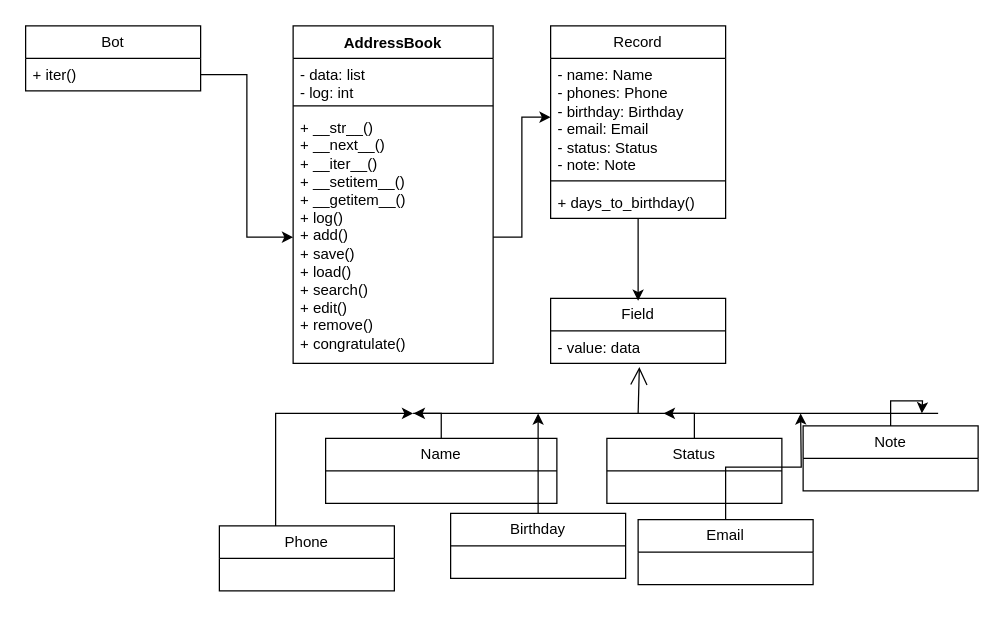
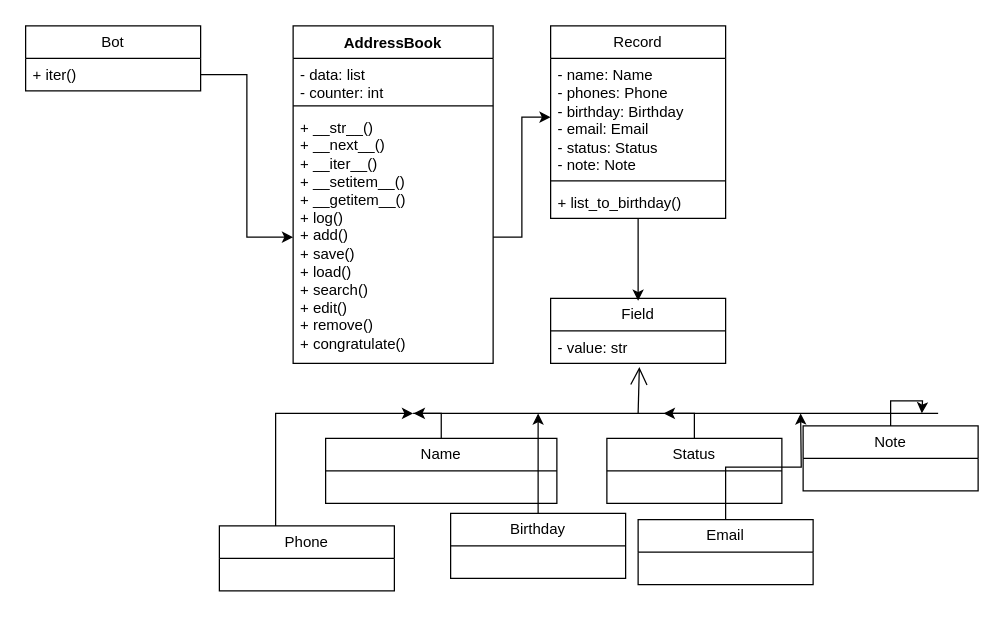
  <mxCell id="0" />
  <mxCell id="1" parent="0" />
  <mxCell id="2" value="Bot" style="swimlane;fontStyle=0;childLayout=stackLayout;horizontal=1;startSize=26;fillColor=none;horizontalStack=0;resizeParent=1;resizeParentMax=0;resizeLast=0;collapsible=1;marginBottom=0;whiteSpace=wrap;html=1;" vertex="1" parent="1"><mxGeometry x="20" y="20" width="140" height="52" as="geometry" /></mxCell>
  <mxCell id="3" value="+ iter()" style="text;strokeColor=none;fillColor=none;align=left;verticalAlign=top;spacingLeft=4;spacingRight=4;overflow=hidden;rotatable=0;points=[[0,0.5],[1,0.5]];portConstraint=eastwest;whiteSpace=wrap;html=1;" vertex="1" parent="2"><mxGeometry y="26" width="140" height="26" as="geometry" /></mxCell>
  <mxCell id="4" value="AddressBook" style="swimlane;fontStyle=1;align=center;verticalAlign=top;childLayout=stackLayout;horizontal=1;startSize=26;horizontalStack=0;resizeParent=1;resizeParentMax=0;resizeLast=0;collapsible=1;marginBottom=0;whiteSpace=wrap;html=1;" vertex="1" parent="1"><mxGeometry x="234" y="20" width="160" height="270" as="geometry" /></mxCell>
- <mxCell id="5" value="- data: list&lt;br&gt;- log: int" style="text;strokeColor=none;fillColor=none;align=left;verticalAlign=top;spacingLeft=4;spacingRight=4;overflow=hidden;rotatable=0;points=[[0,0.5],[1,0.5]];portConstraint=eastwest;whiteSpace=wrap;html=1;" vertex="1" parent="4"><mxGeometry y="26" width="160" height="34" as="geometry" /></mxCell>
+ <mxCell id="5" value="- data: list&lt;br&gt;- counter: int" style="text;strokeColor=none;fillColor=none;align=left;verticalAlign=top;spacingLeft=4;spacingRight=4;overflow=hidden;rotatable=0;points=[[0,0.5],[1,0.5]];portConstraint=eastwest;whiteSpace=wrap;html=1;" vertex="1" parent="4"><mxGeometry y="26" width="160" height="34" as="geometry" /></mxCell>
  <mxCell id="6" value="" style="line;strokeWidth=1;fillColor=none;align=left;verticalAlign=middle;spacingTop=-1;spacingLeft=3;spacingRight=3;rotatable=0;labelPosition=right;points=[];portConstraint=eastwest;strokeColor=inherit;" vertex="1" parent="4"><mxGeometry y="60" width="160" height="8" as="geometry" /></mxCell>
  <mxCell id="7" value="+ __str__()&lt;br&gt;+ __next__()&lt;br&gt;+ __iter__()&lt;br&gt;+ __setitem__()&lt;br&gt;+ __getitem__()&lt;br&gt;+ log()&lt;br&gt;+ add()&lt;br&gt;+ save()&lt;br&gt;+ load()&lt;br&gt;+ search()&lt;br&gt;+ edit()&lt;br&gt;+ remove()&lt;br&gt;+ congratulate()" style="text;strokeColor=none;fillColor=none;align=left;verticalAlign=top;spacingLeft=4;spacingRight=4;overflow=hidden;rotatable=0;points=[[0,0.5],[1,0.5]];portConstraint=eastwest;whiteSpace=wrap;html=1;" vertex="1" parent="4"><mxGeometry y="68" width="160" height="202" as="geometry" /></mxCell>
  <mxCell id="8" style="edgeStyle=orthogonalEdgeStyle;rounded=0;orthogonalLoop=1;jettySize=auto;html=1;" edge="1" parent="1" source="9"><mxGeometry relative="1" as="geometry"><mxPoint x="510" y="240" as="targetPoint" /></mxGeometry></mxCell>
  <mxCell id="9" value="Record" style="swimlane;fontStyle=0;childLayout=stackLayout;horizontal=1;startSize=26;fillColor=none;horizontalStack=0;resizeParent=1;resizeParentMax=0;resizeLast=0;collapsible=1;marginBottom=0;whiteSpace=wrap;html=1;" vertex="1" parent="1"><mxGeometry x="440" y="20" width="140" height="154" as="geometry" /></mxCell>
  <mxCell id="10" value="- name: Name&lt;br&gt;- phones: Phone&lt;br&gt;- birthday: Birthday&lt;br&gt;- email: Email&lt;br&gt;- status: Status&lt;br&gt;- note: Note" style="text;strokeColor=none;fillColor=none;align=left;verticalAlign=top;spacingLeft=4;spacingRight=4;overflow=hidden;rotatable=0;points=[[0,0.5],[1,0.5]];portConstraint=eastwest;whiteSpace=wrap;html=1;" vertex="1" parent="9"><mxGeometry y="26" width="140" height="94" as="geometry" /></mxCell>
  <mxCell id="11" value="" style="line;strokeWidth=1;fillColor=none;align=left;verticalAlign=middle;spacingTop=-1;spacingLeft=3;spacingRight=3;rotatable=0;labelPosition=right;points=[];portConstraint=eastwest;strokeColor=inherit;" vertex="1" parent="9"><mxGeometry y="120" width="140" height="8" as="geometry" /></mxCell>
- <mxCell id="12" value="+ days_to_birthday()" style="text;strokeColor=none;fillColor=none;align=left;verticalAlign=top;spacingLeft=4;spacingRight=4;overflow=hidden;rotatable=0;points=[[0,0.5],[1,0.5]];portConstraint=eastwest;whiteSpace=wrap;html=1;" vertex="1" parent="9"><mxGeometry y="128" width="140" height="26" as="geometry" /></mxCell>
+ <mxCell id="12" value="+ list_to_birthday()" style="text;strokeColor=none;fillColor=none;align=left;verticalAlign=top;spacingLeft=4;spacingRight=4;overflow=hidden;rotatable=0;points=[[0,0.5],[1,0.5]];portConstraint=eastwest;whiteSpace=wrap;html=1;" vertex="1" parent="9"><mxGeometry y="128" width="140" height="26" as="geometry" /></mxCell>
  <mxCell id="13" value="Field" style="swimlane;fontStyle=0;childLayout=stackLayout;horizontal=1;startSize=26;fillColor=none;horizontalStack=0;resizeParent=1;resizeParentMax=0;resizeLast=0;collapsible=1;marginBottom=0;whiteSpace=wrap;html=1;" vertex="1" parent="1"><mxGeometry x="440" y="238" width="140" height="52" as="geometry" /></mxCell>
- <mxCell id="14" value="- value: data" style="text;strokeColor=none;fillColor=none;align=left;verticalAlign=top;spacingLeft=4;spacingRight=4;overflow=hidden;rotatable=0;points=[[0,0.5],[1,0.5]];portConstraint=eastwest;whiteSpace=wrap;html=1;" vertex="1" parent="13"><mxGeometry y="26" width="140" height="26" as="geometry" /></mxCell>
+ <mxCell id="14" value="- value: str" style="text;strokeColor=none;fillColor=none;align=left;verticalAlign=top;spacingLeft=4;spacingRight=4;overflow=hidden;rotatable=0;points=[[0,0.5],[1,0.5]];portConstraint=eastwest;whiteSpace=wrap;html=1;" vertex="1" parent="13"><mxGeometry y="26" width="140" height="26" as="geometry" /></mxCell>
  <mxCell id="15" style="edgeStyle=orthogonalEdgeStyle;rounded=0;orthogonalLoop=1;jettySize=auto;html=1;" edge="1" parent="1" source="16"><mxGeometry relative="1" as="geometry"><mxPoint x="330" y="330" as="targetPoint" /></mxGeometry></mxCell>
  <mxCell id="16" value="Name" style="swimlane;fontStyle=0;childLayout=stackLayout;horizontal=1;startSize=26;fillColor=none;horizontalStack=0;resizeParent=1;resizeParentMax=0;resizeLast=0;collapsible=1;marginBottom=0;whiteSpace=wrap;html=1;" vertex="1" parent="1"><mxGeometry x="260" y="350" width="185" height="52" as="geometry" /></mxCell>
  <mxCell id="17" style="edgeStyle=orthogonalEdgeStyle;rounded=0;orthogonalLoop=1;jettySize=auto;html=1;" edge="1" parent="1" source="18"><mxGeometry relative="1" as="geometry"><mxPoint x="640" y="330" as="targetPoint" /></mxGeometry></mxCell>
  <mxCell id="18" value="Email" style="swimlane;fontStyle=0;childLayout=stackLayout;horizontal=1;startSize=26;fillColor=none;horizontalStack=0;resizeParent=1;resizeParentMax=0;resizeLast=0;collapsible=1;marginBottom=0;whiteSpace=wrap;html=1;" vertex="1" parent="1"><mxGeometry x="510" y="415" width="140" height="52" as="geometry" /></mxCell>
  <mxCell id="19" style="edgeStyle=orthogonalEdgeStyle;rounded=0;orthogonalLoop=1;jettySize=auto;html=1;" edge="1" parent="1" source="20"><mxGeometry relative="1" as="geometry"><mxPoint x="330" y="330" as="targetPoint" /><Array as="points"><mxPoint x="220" y="330" /></Array></mxGeometry></mxCell>
  <mxCell id="20" value="Phone" style="swimlane;fontStyle=0;childLayout=stackLayout;horizontal=1;startSize=26;fillColor=none;horizontalStack=0;resizeParent=1;resizeParentMax=0;resizeLast=0;collapsible=1;marginBottom=0;whiteSpace=wrap;html=1;" vertex="1" parent="1"><mxGeometry x="175" y="420" width="140" height="52" as="geometry" /></mxCell>
  <mxCell id="21" style="edgeStyle=orthogonalEdgeStyle;rounded=0;orthogonalLoop=1;jettySize=auto;html=1;" edge="1" parent="1" source="22"><mxGeometry relative="1" as="geometry"><mxPoint x="430" y="330" as="targetPoint" /></mxGeometry></mxCell>
  <mxCell id="22" value="Birthday" style="swimlane;fontStyle=0;childLayout=stackLayout;horizontal=1;startSize=26;fillColor=none;horizontalStack=0;resizeParent=1;resizeParentMax=0;resizeLast=0;collapsible=1;marginBottom=0;whiteSpace=wrap;html=1;" vertex="1" parent="1"><mxGeometry x="360" y="410" width="140" height="52" as="geometry" /></mxCell>
  <mxCell id="23" style="edgeStyle=orthogonalEdgeStyle;rounded=0;orthogonalLoop=1;jettySize=auto;html=1;" edge="1" parent="1" source="24"><mxGeometry relative="1" as="geometry"><mxPoint x="737" y="330" as="targetPoint" /></mxGeometry></mxCell>
  <mxCell id="24" value="Note" style="swimlane;fontStyle=0;childLayout=stackLayout;horizontal=1;startSize=26;fillColor=none;horizontalStack=0;resizeParent=1;resizeParentMax=0;resizeLast=0;collapsible=1;marginBottom=0;whiteSpace=wrap;html=1;" vertex="1" parent="1"><mxGeometry x="642" y="340" width="140" height="52" as="geometry" /></mxCell>
  <mxCell id="25" style="edgeStyle=orthogonalEdgeStyle;rounded=0;orthogonalLoop=1;jettySize=auto;html=1;" edge="1" parent="1" source="26"><mxGeometry relative="1" as="geometry"><mxPoint x="530" y="330" as="targetPoint" /></mxGeometry></mxCell>
  <mxCell id="26" value="Status" style="swimlane;fontStyle=0;childLayout=stackLayout;horizontal=1;startSize=26;fillColor=none;horizontalStack=0;resizeParent=1;resizeParentMax=0;resizeLast=0;collapsible=1;marginBottom=0;whiteSpace=wrap;html=1;" vertex="1" parent="1"><mxGeometry x="485" y="350" width="140" height="52" as="geometry" /></mxCell>
  <mxCell id="27" value="" style="edgeStyle=orthogonalEdgeStyle;rounded=0;orthogonalLoop=1;jettySize=auto;html=1;" edge="1" parent="1" source="3" target="7"><mxGeometry relative="1" as="geometry" /></mxCell>
  <mxCell id="28" value="" style="edgeStyle=orthogonalEdgeStyle;rounded=0;orthogonalLoop=1;jettySize=auto;html=1;" edge="1" parent="1" source="7" target="10"><mxGeometry relative="1" as="geometry" /></mxCell>
  <mxCell id="29" value="" style="endArrow=none;html=1;rounded=0;" edge="1" parent="1"><mxGeometry width="50" height="50" relative="1" as="geometry"><mxPoint x="330" y="330" as="sourcePoint" /><mxPoint x="750" y="330" as="targetPoint" /></mxGeometry></mxCell>
  <mxCell id="30" value="" style="endArrow=open;endFill=1;endSize=12;html=1;rounded=0;entryX=0.507;entryY=1.115;entryDx=0;entryDy=0;entryPerimeter=0;" edge="1" parent="1" target="14"><mxGeometry width="160" relative="1" as="geometry"><mxPoint x="510" y="330" as="sourcePoint" /><mxPoint x="480" y="280" as="targetPoint" /><Array as="points" /></mxGeometry></mxCell>
